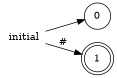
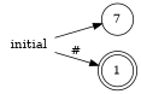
  digraph {
    rankdir=LR
-   0 [shape=circle]
+   0 [shape=circle label=7]
    1 [shape=doublecircle]
    initial [shape=plaintext]
    initial -> 0
    initial -> 1 [label="#"]
  }
